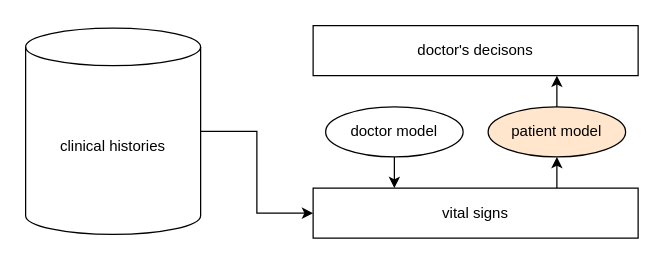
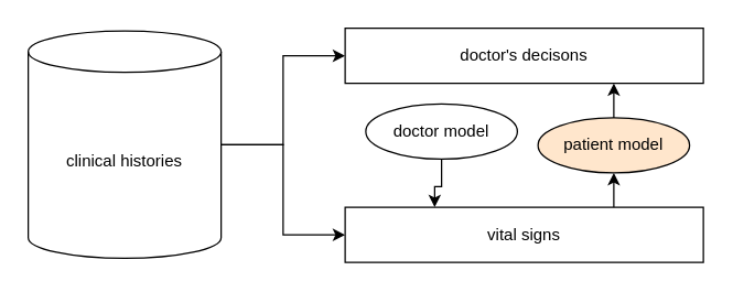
  <mxCell id="0" />
  <mxCell id="1" parent="0" />
+ <mxCell id="2" style="edgeStyle=orthogonalEdgeStyle;rounded=0;orthogonalLoop=1;jettySize=auto;html=1;" edge="1" parent="1" source="4" target="8"><mxGeometry relative="1" as="geometry" /></mxCell>
  <mxCell id="3" style="edgeStyle=orthogonalEdgeStyle;rounded=0;orthogonalLoop=1;jettySize=auto;html=1;entryX=0;entryY=0.5;entryDx=0;entryDy=0;" edge="1" parent="1" source="4" target="10"><mxGeometry relative="1" as="geometry" /></mxCell>
  <mxCell id="4" value="clinical histories" style="shape=cylinder3;whiteSpace=wrap;html=1;boundedLbl=1;backgroundOutline=1;size=15;" parent="1" vertex="1"><mxGeometry x="20" y="22" width="140" height="165" as="geometry" /></mxCell>
- <mxCell id="5" value="doctor model" style="ellipse;whiteSpace=wrap;html=1;" vertex="1" parent="1"><mxGeometry x="260" y="85" width="110" height="40" as="geometry" /></mxCell>
+ <mxCell id="5" value="doctor model" style="ellipse;whiteSpace=wrap;html=1;" vertex="1" parent="1"><mxGeometry x="265" y="75" width="110" height="40" as="geometry" /></mxCell>
  <mxCell id="6" style="edgeStyle=orthogonalEdgeStyle;rounded=0;orthogonalLoop=1;jettySize=auto;html=1;entryX=0.75;entryY=1;entryDx=0;entryDy=0;" edge="1" parent="1" source="7" target="8"><mxGeometry relative="1" as="geometry" /></mxCell>
  <mxCell id="7" value="patient model" style="ellipse;whiteSpace=wrap;html=1;fillColor=#ffe6cc;" vertex="1" parent="1"><mxGeometry x="390" y="85" width="110" height="40" as="geometry" /></mxCell>
  <mxCell id="8" value="doctor's decisons" style="rounded=0;whiteSpace=wrap;html=1;" vertex="1" parent="1"><mxGeometry x="250" y="20" width="260" height="40" as="geometry" /></mxCell>
  <mxCell id="9" style="edgeStyle=orthogonalEdgeStyle;rounded=0;orthogonalLoop=1;jettySize=auto;html=1;exitX=0.75;exitY=0;exitDx=0;exitDy=0;entryX=0.5;entryY=1;entryDx=0;entryDy=0;" edge="1" parent="1" source="10" target="7"><mxGeometry relative="1" as="geometry" /></mxCell>
  <mxCell id="10" value="vital signs" style="rounded=0;whiteSpace=wrap;html=1;" vertex="1" parent="1"><mxGeometry x="250" y="150" width="260" height="40" as="geometry" /></mxCell>
  <mxCell id="11" style="edgeStyle=orthogonalEdgeStyle;rounded=0;orthogonalLoop=1;jettySize=auto;html=1;entryX=0.25;entryY=0;entryDx=0;entryDy=0;" edge="1" parent="1" source="5" target="10"><mxGeometry relative="1" as="geometry" /></mxCell>
